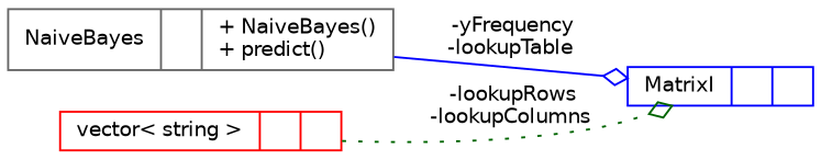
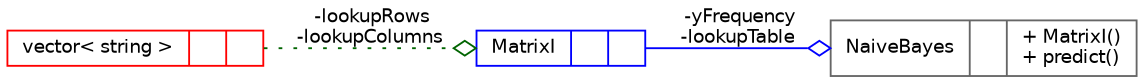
  digraph {
    rankdir=LR
    node [fillcolor=white fontname=Helvetica fontsize=10 shape=record style=filled]
    edge [arrowhead=odiamond fontname=Helvetica fontsize=10 labelfontname=Helvetica labelfontsize=10]
-   n1 [color=gray40 fontcolor=black height=0.2 label="{NaiveBayes\n||+ NaiveBayes()\l+ predict()\l}" width=0.4]
+   n1 [color=gray40 fontcolor=black height=0.2 label="{NaiveBayes\n||+ MatrixI()\l+ predict()\l}" width=0.4]
    n2 [color=red height=0.2 label="{vector\< string \>\n||}" width=0.4]
    n3 [color=blue height=0.2 label="{MatrixI\n||}" width=0.4]
    n2 -> n3 [color=darkgreen label=" -lookupRows\n-lookupColumns" style=dotted]
-   n1 -> n3 [color=blue label=" -yFrequency\n-lookupTable" style=solid]
+   n3 -> n1 [color=blue label=" -yFrequency\n-lookupTable" style=solid]
  }
